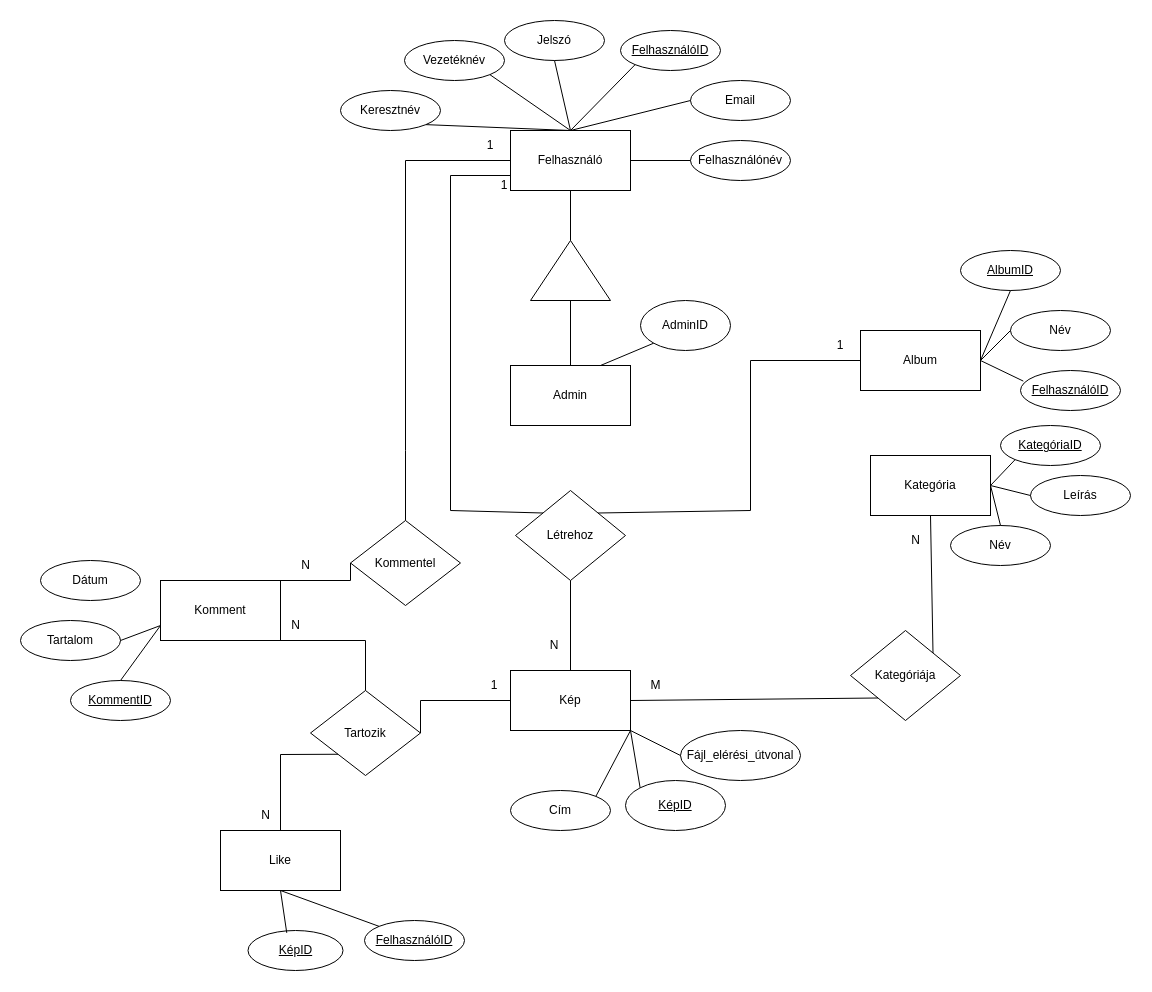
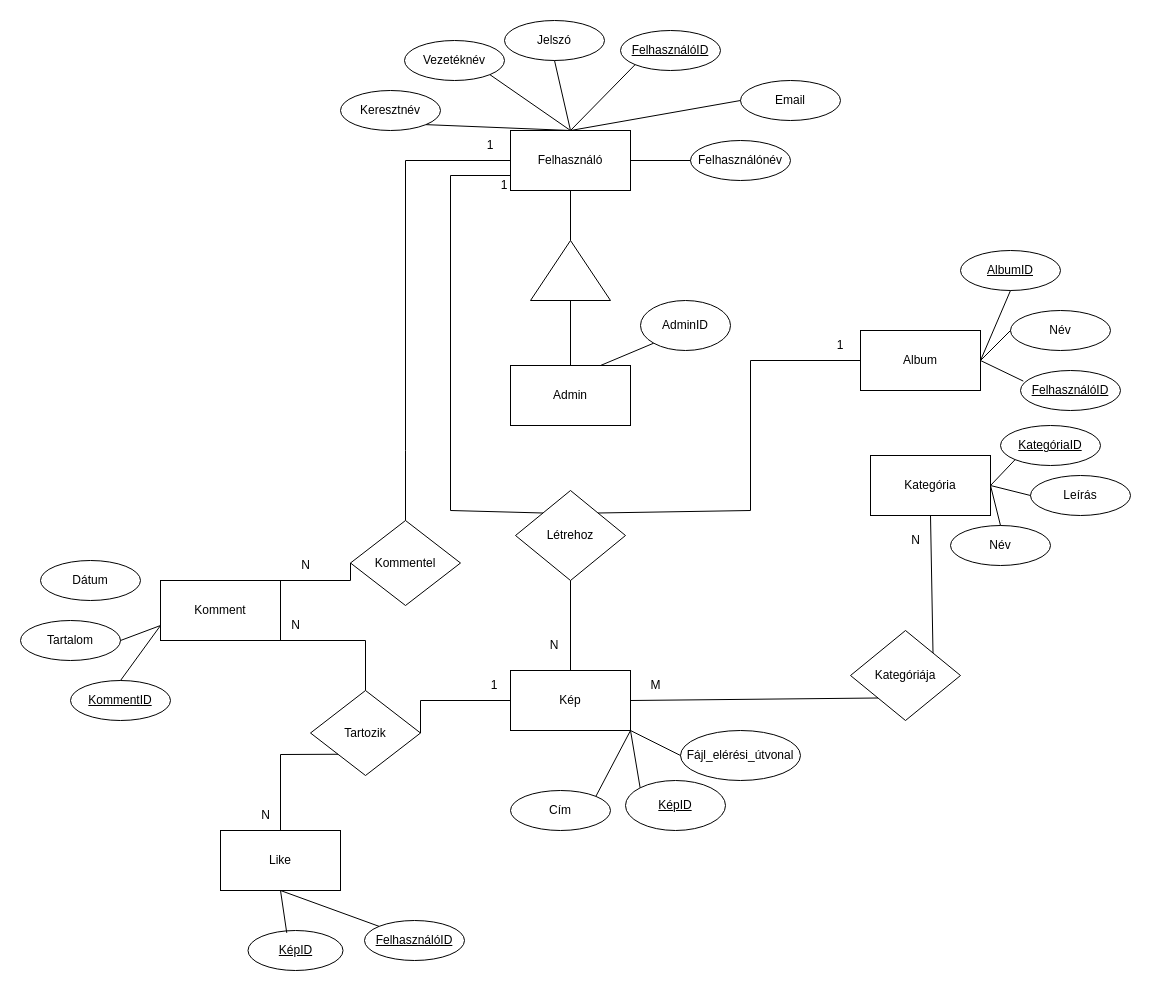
  <mxCell id="0" />
  <mxCell id="1" parent="0" />
  <mxCell id="2" value="Felhasználó" style="rounded=0;whiteSpace=wrap;html=1;" vertex="1" parent="1"><mxGeometry x="510" y="130" width="120" height="60" as="geometry" /></mxCell>
  <mxCell id="3" value="Kép" style="rounded=0;whiteSpace=wrap;html=1;" vertex="1" parent="1"><mxGeometry x="510" y="670" width="120" height="60" as="geometry" /></mxCell>
  <mxCell id="4" value="Kategória" style="rounded=0;whiteSpace=wrap;html=1;" vertex="1" parent="1"><mxGeometry x="870" y="455" width="120" height="60" as="geometry" /></mxCell>
  <mxCell id="5" value="Komment" style="rounded=0;whiteSpace=wrap;html=1;" vertex="1" parent="1"><mxGeometry x="160" y="580" width="120" height="60" as="geometry" /></mxCell>
  <mxCell id="6" value="&lt;u&gt;FelhasználóID&lt;/u&gt;" style="ellipse;whiteSpace=wrap;html=1;" vertex="1" parent="1"><mxGeometry x="620" y="30" width="100" height="40" as="geometry" /></mxCell>
  <mxCell id="7" value="Felhasználónév" style="ellipse;whiteSpace=wrap;html=1;" vertex="1" parent="1"><mxGeometry x="690" y="140" width="100" height="40" as="geometry" /></mxCell>
  <mxCell id="8" value="Jelszó" style="ellipse;whiteSpace=wrap;html=1;" vertex="1" parent="1"><mxGeometry x="504" y="20" width="100" height="40" as="geometry" /></mxCell>
  <mxCell id="9" value="&lt;u&gt;KépID&lt;/u&gt;" style="ellipse;whiteSpace=wrap;html=1;" vertex="1" parent="1"><mxGeometry x="625" y="780" width="100" height="50" as="geometry" /></mxCell>
  <mxCell id="10" value="Cím" style="ellipse;whiteSpace=wrap;html=1;" vertex="1" parent="1"><mxGeometry x="510" y="790" width="100" height="40" as="geometry" /></mxCell>
  <mxCell id="11" value="Fájl_elérési_útvonal" style="ellipse;whiteSpace=wrap;html=1;" vertex="1" parent="1"><mxGeometry x="680" y="730" width="120" height="50" as="geometry" /></mxCell>
  <mxCell id="12" value="&lt;u&gt;KategóriaID&lt;/u&gt;" style="ellipse;whiteSpace=wrap;html=1;" vertex="1" parent="1"><mxGeometry x="1000" y="425" width="100" height="40" as="geometry" /></mxCell>
  <mxCell id="13" value="Név" style="ellipse;whiteSpace=wrap;html=1;" vertex="1" parent="1"><mxGeometry x="950" y="525" width="100" height="40" as="geometry" /></mxCell>
  <mxCell id="14" value="Leírás" style="ellipse;whiteSpace=wrap;html=1;" vertex="1" parent="1"><mxGeometry x="1030" y="475" width="100" height="40" as="geometry" /></mxCell>
  <mxCell id="15" value="&lt;u&gt;KommentID&lt;/u&gt;" style="ellipse;whiteSpace=wrap;html=1;" vertex="1" parent="1"><mxGeometry x="70" y="680" width="100" height="40" as="geometry" /></mxCell>
  <mxCell id="16" value="Tartalom" style="ellipse;whiteSpace=wrap;html=1;" vertex="1" parent="1"><mxGeometry x="20" y="620" width="100" height="40" as="geometry" /></mxCell>
  <mxCell id="17" value="Dátum" style="ellipse;whiteSpace=wrap;html=1;" vertex="1" parent="1"><mxGeometry x="40" y="560" width="100" height="40" as="geometry" /></mxCell>
  <mxCell id="18" value="Létrehoz" style="rhombus;whiteSpace=wrap;html=1;" vertex="1" parent="1"><mxGeometry x="515" y="490" width="110" height="90" as="geometry" /></mxCell>
  <mxCell id="19" value="Vezetéknév" style="ellipse;whiteSpace=wrap;html=1;" vertex="1" parent="1"><mxGeometry x="404" y="40" width="100" height="40" as="geometry" /></mxCell>
  <mxCell id="20" value="Keresztnév" style="ellipse;whiteSpace=wrap;html=1;" vertex="1" parent="1"><mxGeometry x="340" y="90" width="100" height="40" as="geometry" /></mxCell>
- <mxCell id="21" value="Email" style="ellipse;whiteSpace=wrap;html=1;" vertex="1" parent="1"><mxGeometry x="690" y="80" width="100" height="40" as="geometry" /></mxCell>
+ <mxCell id="21" value="Email" style="ellipse;whiteSpace=wrap;html=1;" vertex="1" parent="1"><mxGeometry x="740" y="80" width="100" height="40" as="geometry" /></mxCell>
  <mxCell id="22" value="" style="endArrow=none;html=1;rounded=0;entryX=0.5;entryY=0;entryDx=0;entryDy=0;exitX=1;exitY=1;exitDx=0;exitDy=0;" edge="1" parent="1" source="19" target="2"><mxGeometry width="50" height="50" relative="1" as="geometry"><mxPoint x="495.355" y="84.142" as="sourcePoint" /><mxPoint x="410" y="130" as="targetPoint" /></mxGeometry></mxCell>
  <mxCell id="23" value="" style="endArrow=none;html=1;rounded=0;entryX=0.5;entryY=0;entryDx=0;entryDy=0;exitX=0.5;exitY=1;exitDx=0;exitDy=0;" edge="1" parent="1" source="8" target="2"><mxGeometry width="50" height="50" relative="1" as="geometry"><mxPoint x="407" y="118" as="sourcePoint" /><mxPoint x="440" as="targetPoint" y="160" /></mxGeometry></mxCell>
  <mxCell id="24" value="" style="endArrow=none;html=1;rounded=0;exitX=0;exitY=1;exitDx=0;exitDy=0;entryX=0.5;entryY=0;entryDx=0;entryDy=0;" edge="1" parent="1" source="6" target="2"><mxGeometry width="50" height="50" relative="1" as="geometry"><mxPoint x="564" y="70" as="sourcePoint" /><mxPoint x="570" y="130" as="targetPoint" /></mxGeometry></mxCell>
  <mxCell id="25" value="" style="endArrow=none;html=1;rounded=0;entryX=0.5;entryY=0;entryDx=0;entryDy=0;exitX=0;exitY=0.5;exitDx=0;exitDy=0;" edge="1" parent="1" source="21" target="2"><mxGeometry width="50" height="50" relative="1" as="geometry"><mxPoint x="574" y="80" as="sourcePoint" /><mxPoint x="590" y="150" as="targetPoint" /></mxGeometry></mxCell>
  <mxCell id="26" value="" style="endArrow=none;html=1;rounded=0;entryX=1;entryY=0.5;entryDx=0;entryDy=0;exitX=0;exitY=0.5;exitDx=0;exitDy=0;" edge="1" parent="1" source="7" target="2"><mxGeometry width="50" height="50" relative="1" as="geometry"><mxPoint x="584" y="90" as="sourcePoint" /><mxPoint x="600" as="targetPoint" y="160" /></mxGeometry></mxCell>
  <mxCell id="27" value="" style="endArrow=none;html=1;rounded=0;entryX=1;entryY=0.5;entryDx=0;entryDy=0;exitX=0;exitY=1;exitDx=0;exitDy=0;" edge="1" parent="1" source="12" target="4"><mxGeometry width="50" height="50" relative="1" as="geometry"><mxPoint x="1005" y="459" as="sourcePoint" /><mxPoint x="690" y="355" as="targetPoint" /></mxGeometry></mxCell>
  <mxCell id="28" value="" style="endArrow=none;html=1;rounded=0;exitX=0;exitY=0.5;exitDx=0;exitDy=0;entryX=1;entryY=0.5;entryDx=0;entryDy=0;" edge="1" parent="1" source="14" target="4"><mxGeometry width="50" height="50" relative="1" as="geometry"><mxPoint x="1015" y="469" as="sourcePoint" /><mxPoint x="990" y="485" as="targetPoint" /></mxGeometry></mxCell>
  <mxCell id="29" value="" style="endArrow=none;html=1;rounded=0;entryX=1;entryY=0.5;entryDx=0;entryDy=0;" edge="1" parent="1" target="4"><mxGeometry width="50" height="50" relative="1" as="geometry"><mxPoint x="1000" y="525" as="sourcePoint" /><mxPoint x="1007" y="505" as="targetPoint" /></mxGeometry></mxCell>
  <mxCell id="30" value="" style="endArrow=none;html=1;rounded=0;entryX=1;entryY=1;entryDx=0;entryDy=0;exitX=0;exitY=0;exitDx=0;exitDy=0;" edge="1" parent="1" source="9" target="3"><mxGeometry width="50" height="50" relative="1" as="geometry"><mxPoint x="1035" y="489" as="sourcePoint" /><mxPoint x="1017" y="515" as="targetPoint" /></mxGeometry></mxCell>
  <mxCell id="31" value="" style="endArrow=none;html=1;rounded=0;exitX=1;exitY=0;exitDx=0;exitDy=0;entryX=1;entryY=1;entryDx=0;entryDy=0;" edge="1" parent="1" source="10" target="3"><mxGeometry width="50" height="50" relative="1" as="geometry"><mxPoint x="695" y="747" as="sourcePoint" /><mxPoint x="660" y="715" as="targetPoint" /></mxGeometry></mxCell>
  <mxCell id="32" value="" style="endArrow=none;html=1;rounded=0;entryX=1;entryY=1;entryDx=0;entryDy=0;exitX=0;exitY=0.5;exitDx=0;exitDy=0;" edge="1" parent="1" source="11" target="3"><mxGeometry width="50" height="50" relative="1" as="geometry"><mxPoint x="705" y="757" as="sourcePoint" /><mxPoint x="680" y="735" as="targetPoint" /></mxGeometry></mxCell>
  <mxCell id="33" value="" style="endArrow=none;html=1;rounded=0;entryX=0;entryY=0.75;entryDx=0;entryDy=0;exitX=1;exitY=0.5;exitDx=0;exitDy=0;" edge="1" parent="1" source="16" target="5"><mxGeometry width="50" height="50" relative="1" as="geometry"><mxPoint x="180" y="390" as="sourcePoint" /><mxPoint x="230" y="430" as="targetPoint" /></mxGeometry></mxCell>
  <mxCell id="34" value="" style="endArrow=none;html=1;rounded=0;entryX=0;entryY=0.75;entryDx=0;entryDy=0;exitX=0.5;exitY=0;exitDx=0;exitDy=0;" edge="1" parent="1" source="15" target="5"><mxGeometry width="50" height="50" relative="1" as="geometry"><mxPoint x="190" y="400" as="sourcePoint" /><mxPoint x="240" y="440" as="targetPoint" /></mxGeometry></mxCell>
  <mxCell id="35" value="Kategóriája" style="rhombus;whiteSpace=wrap;html=1;" vertex="1" parent="1"><mxGeometry x="850" y="630" width="110" height="90" as="geometry" /></mxCell>
  <mxCell id="36" value="" style="endArrow=none;html=1;rounded=0;entryX=1;entryY=0.5;entryDx=0;entryDy=0;exitX=0;exitY=1;exitDx=0;exitDy=0;" edge="1" parent="1" source="35" target="3"><mxGeometry width="50" height="50" relative="1" as="geometry"><mxPoint x="730" y="760" as="sourcePoint" /><mxPoint x="670" y="725" as="targetPoint" /></mxGeometry></mxCell>
  <mxCell id="37" value="" style="endArrow=none;html=1;rounded=0;entryX=1;entryY=0;entryDx=0;entryDy=0;exitX=0.5;exitY=1;exitDx=0;exitDy=0;" edge="1" parent="1" source="4" target="35"><mxGeometry width="50" height="50" relative="1" as="geometry"><mxPoint x="930" y="525" as="sourcePoint" /><mxPoint x="690" y="745" as="targetPoint" /></mxGeometry></mxCell>
  <mxCell id="38" value="" style="endArrow=none;html=1;rounded=0;entryX=0;entryY=0;entryDx=0;entryDy=0;exitX=0;exitY=0.75;exitDx=0;exitDy=0;" edge="1" parent="1" source="2" target="18"><mxGeometry width="50" height="50" relative="1" as="geometry"><mxPoint x="450" y="180" as="sourcePoint" /><mxPoint x="943" y="653" as="targetPoint" /><Array as="points"><mxPoint x="450" y="175" /><mxPoint x="450" y="510" /></Array></mxGeometry></mxCell>
  <mxCell id="39" value="" style="endArrow=none;html=1;rounded=0;entryX=0.5;entryY=1;entryDx=0;entryDy=0;exitX=0.5;exitY=0;exitDx=0;exitDy=0;" edge="1" parent="1" source="3" target="18"><mxGeometry width="50" height="50" relative="1" as="geometry"><mxPoint x="580" y="340" as="sourcePoint" /><mxPoint x="588" y="508" as="targetPoint" /></mxGeometry></mxCell>
  <mxCell id="40" value="N" style="text;html=1;align=center;verticalAlign=middle;whiteSpace=wrap;rounded=0;" vertex="1" parent="1"><mxGeometry x="524" y="630" width="60" height="30" as="geometry" /></mxCell>
  <mxCell id="41" value="N" style="text;html=1;align=center;verticalAlign=middle;resizable=0;points=[];autosize=1;strokeColor=none;fillColor=none;" vertex="1" parent="1"><mxGeometry x="900" y="525" width="30" height="30" as="geometry" /></mxCell>
  <mxCell id="42" value="M" style="text;html=1;align=center;verticalAlign=middle;resizable=0;points=[];autosize=1;strokeColor=none;fillColor=none;" vertex="1" parent="1"><mxGeometry x="640" y="670" width="30" height="30" as="geometry" /></mxCell>
  <mxCell id="43" value="Kommentel" style="rhombus;whiteSpace=wrap;html=1;" vertex="1" parent="1"><mxGeometry x="350" y="520" width="110" height="85" as="geometry" /></mxCell>
  <mxCell id="44" value="" style="endArrow=none;html=1;rounded=0;entryX=0.5;entryY=0;entryDx=0;entryDy=0;exitX=0;exitY=0.5;exitDx=0;exitDy=0;" edge="1" parent="1" source="2" target="43"><mxGeometry width="50" height="50" relative="1" as="geometry"><mxPoint x="510" y="420" as="sourcePoint" /><mxPoint x="510" y="450" as="targetPoint" /><Array as="points"><mxPoint x="405" y="160" /><mxPoint x="405" y="450" /></Array></mxGeometry></mxCell>
  <mxCell id="45" value="" style="endArrow=none;html=1;rounded=0;exitX=1;exitY=0;exitDx=0;exitDy=0;entryX=0;entryY=0.5;entryDx=0;entryDy=0;" edge="1" parent="1" source="5" target="43"><mxGeometry width="50" height="50" relative="1" as="geometry"><mxPoint x="520" y="340" as="sourcePoint" /><mxPoint x="520" y="460" as="targetPoint" /><Array as="points"><mxPoint x="350" y="580" /></Array></mxGeometry></mxCell>
  <mxCell id="46" value="N" style="text;html=1;align=center;verticalAlign=middle;resizable=0;points=[];autosize=1;strokeColor=none;fillColor=none;" vertex="1" parent="1"><mxGeometry x="290" y="550" width="30" height="30" as="geometry" /></mxCell>
  <mxCell id="47" value="Album" style="rounded=0;whiteSpace=wrap;html=1;" vertex="1" parent="1"><mxGeometry x="860" y="330" width="120" height="60" as="geometry" /></mxCell>
  <mxCell id="48" value="&lt;u&gt;AlbumID&lt;/u&gt;" style="ellipse;whiteSpace=wrap;html=1;" vertex="1" parent="1"><mxGeometry x="960" y="250" width="100" height="40" as="geometry" /></mxCell>
  <mxCell id="49" value="Név" style="ellipse;whiteSpace=wrap;html=1;" vertex="1" parent="1"><mxGeometry x="1010" y="310" width="100" height="40" as="geometry" /></mxCell>
  <mxCell id="50" value="" style="endArrow=none;html=1;rounded=0;exitX=1;exitY=0;exitDx=0;exitDy=0;entryX=0;entryY=0.5;entryDx=0;entryDy=0;" edge="1" parent="1" source="18" target="47"><mxGeometry width="50" height="50" relative="1" as="geometry"><mxPoint x="762.5" y="382.5" as="sourcePoint" /><mxPoint x="870" y="348" as="targetPoint" /><Array as="points"><mxPoint x="750" y="510" /><mxPoint x="750" y="360" /></Array></mxGeometry></mxCell>
  <mxCell id="51" value="" style="endArrow=none;html=1;rounded=0;entryX=1;entryY=0.5;entryDx=0;entryDy=0;exitX=0;exitY=0.5;exitDx=0;exitDy=0;" edge="1" parent="1" source="49" target="47"><mxGeometry width="50" height="50" relative="1" as="geometry"><mxPoint x="1025" y="469" as="sourcePoint" /><mxPoint x="1000" y="495" as="targetPoint" /></mxGeometry></mxCell>
  <mxCell id="52" value="" style="endArrow=none;html=1;rounded=0;entryX=1;entryY=0.5;entryDx=0;entryDy=0;exitX=0.5;exitY=1;exitDx=0;exitDy=0;" edge="1" parent="1" source="48" target="47"><mxGeometry width="50" height="50" relative="1" as="geometry"><mxPoint x="1010" y="300" as="sourcePoint" /><mxPoint x="990" y="358" as="targetPoint" /></mxGeometry></mxCell>
  <mxCell id="53" value="Tartozik" style="rhombus;whiteSpace=wrap;html=1;" vertex="1" parent="1"><mxGeometry x="310" y="690" width="110" height="85" as="geometry" /></mxCell>
  <mxCell id="54" value="" style="endArrow=none;html=1;rounded=0;exitX=1;exitY=1;exitDx=0;exitDy=0;entryX=0.5;entryY=0;entryDx=0;entryDy=0;" edge="1" parent="1" source="5" target="53"><mxGeometry width="50" height="50" relative="1" as="geometry"><mxPoint x="290" y="590" as="sourcePoint" /><mxPoint x="360" y="573" as="targetPoint" /><Array as="points"><mxPoint x="365" y="640" /></Array></mxGeometry></mxCell>
  <mxCell id="55" value="" style="endArrow=none;html=1;rounded=0;exitX=0;exitY=0.5;exitDx=0;exitDy=0;entryX=1;entryY=0.5;entryDx=0;entryDy=0;" edge="1" parent="1" source="3" target="53"><mxGeometry width="50" height="50" relative="1" as="geometry"><mxPoint x="290" y="650" as="sourcePoint" /><mxPoint x="375" y="700" as="targetPoint" /><Array as="points"><mxPoint x="420" y="700" /></Array></mxGeometry></mxCell>
  <mxCell id="56" value="1" style="text;html=1;align=center;verticalAlign=middle;whiteSpace=wrap;rounded=0;" vertex="1" parent="1"><mxGeometry x="464" y="670" width="60" height="30" as="geometry" /></mxCell>
  <mxCell id="57" value="N" style="text;html=1;align=center;verticalAlign=middle;resizable=0;points=[];autosize=1;strokeColor=none;fillColor=none;" vertex="1" parent="1"><mxGeometry x="280" y="610" width="30" height="30" as="geometry" /></mxCell>
  <mxCell id="58" value="Like" style="rounded=0;whiteSpace=wrap;html=1;" vertex="1" parent="1"><mxGeometry x="220" y="830" width="120" height="60" as="geometry" /></mxCell>
  <mxCell id="59" value="" style="endArrow=none;html=1;rounded=0;exitX=0.5;exitY=0;exitDx=0;exitDy=0;entryX=0;entryY=1;entryDx=0;entryDy=0;" edge="1" parent="1" source="58" target="53"><mxGeometry width="50" height="50" relative="1" as="geometry"><mxPoint x="520" y="710" as="sourcePoint" /><mxPoint x="430" y="743" as="targetPoint" /><Array as="points"><mxPoint x="280" y="754" /></Array></mxGeometry></mxCell>
  <mxCell id="60" value="&lt;u&gt;KépID&lt;/u&gt;" style="ellipse;whiteSpace=wrap;html=1;" vertex="1" parent="1"><mxGeometry x="247.5" y="930" width="95" height="40" as="geometry" /></mxCell>
  <mxCell id="61" value="&lt;u&gt;FelhasználóID&lt;/u&gt;" style="ellipse;whiteSpace=wrap;html=1;" vertex="1" parent="1"><mxGeometry x="364" y="920" width="100" height="40" as="geometry" /></mxCell>
  <mxCell id="62" value="" style="endArrow=none;html=1;rounded=0;entryX=0.5;entryY=1;entryDx=0;entryDy=0;exitX=0.408;exitY=0.059;exitDx=0;exitDy=0;exitPerimeter=0;" edge="1" parent="1" source="60" target="58"><mxGeometry width="50" height="50" relative="1" as="geometry"><mxPoint x="130" y="690" as="sourcePoint" /><mxPoint x="170" y="635" as="targetPoint" /></mxGeometry></mxCell>
  <mxCell id="63" value="" style="endArrow=none;html=1;rounded=0;entryX=0.5;entryY=1;entryDx=0;entryDy=0;exitX=0;exitY=0;exitDx=0;exitDy=0;" edge="1" parent="1" source="61" target="58"><mxGeometry width="50" height="50" relative="1" as="geometry"><mxPoint x="296" y="942" as="sourcePoint" /><mxPoint x="290" y="900" as="targetPoint" /></mxGeometry></mxCell>
  <mxCell id="64" value="&lt;u&gt;FelhasználóID&lt;/u&gt;" style="ellipse;whiteSpace=wrap;html=1;" vertex="1" parent="1"><mxGeometry x="1020" y="370" width="100" height="40" as="geometry" /></mxCell>
  <mxCell id="65" value="" style="endArrow=none;html=1;rounded=0;exitX=0.028;exitY=0.265;exitDx=0;exitDy=0;entryX=1;entryY=0.5;entryDx=0;entryDy=0;exitPerimeter=0;" edge="1" parent="1" source="64" target="47"><mxGeometry width="50" height="50" relative="1" as="geometry"><mxPoint x="1020" y="340" as="sourcePoint" /><mxPoint x="960" y="330" as="targetPoint" /></mxGeometry></mxCell>
  <mxCell id="66" value="" style="triangle;whiteSpace=wrap;html=1;rotation=-90;" vertex="1" parent="1"><mxGeometry x="540" y="230" width="60" height="80" as="geometry" /></mxCell>
  <mxCell id="67" value="" style="endArrow=none;html=1;rounded=0;entryX=0.5;entryY=0;entryDx=0;entryDy=0;" edge="1" parent="1" target="68"><mxGeometry width="50" height="50" relative="1" as="geometry"><mxPoint x="570" y="400" as="sourcePoint" /><mxPoint x="570" y="490" as="targetPoint" /></mxGeometry></mxCell>
  <mxCell id="68" value="Admin" style="rounded=0;whiteSpace=wrap;html=1;" vertex="1" parent="1"><mxGeometry x="510" y="365" width="120" height="60" as="geometry" /></mxCell>
  <mxCell id="69" value="" style="endArrow=none;html=1;rounded=0;entryX=0.5;entryY=1;entryDx=0;entryDy=0;exitX=1;exitY=0.5;exitDx=0;exitDy=0;" edge="1" parent="1" source="66" target="2"><mxGeometry width="50" height="50" relative="1" as="geometry"><mxPoint x="505" y="94" as="sourcePoint" /><mxPoint x="580" y="140" as="targetPoint" /></mxGeometry></mxCell>
  <mxCell id="70" value="" style="endArrow=none;html=1;rounded=0;entryX=0.5;entryY=0;entryDx=0;entryDy=0;exitX=0;exitY=0.5;exitDx=0;exitDy=0;" edge="1" parent="1" source="66" target="68"><mxGeometry width="50" height="50" relative="1" as="geometry"><mxPoint x="580" y="250" as="sourcePoint" /><mxPoint x="580" y="200" as="targetPoint" /></mxGeometry></mxCell>
  <mxCell id="71" value="1" style="text;html=1;align=center;verticalAlign=middle;whiteSpace=wrap;rounded=0;" vertex="1" parent="1"><mxGeometry x="460" y="130" width="60" height="30" as="geometry" /></mxCell>
  <mxCell id="72" value="N" style="text;html=1;align=center;verticalAlign=middle;resizable=0;points=[];autosize=1;strokeColor=none;fillColor=none;" vertex="1" parent="1"><mxGeometry x="250" y="800" width="30" height="30" as="geometry" /></mxCell>
  <mxCell id="73" value="1" style="text;html=1;align=center;verticalAlign=middle;whiteSpace=wrap;rounded=0;" vertex="1" parent="1"><mxGeometry x="474" y="170" width="60" height="30" as="geometry" /></mxCell>
  <mxCell id="74" value="1" style="text;html=1;align=center;verticalAlign=middle;whiteSpace=wrap;rounded=0;" vertex="1" parent="1"><mxGeometry x="810" y="330" width="60" height="30" as="geometry" /></mxCell>
  <mxCell id="75" value="AdminID" style="ellipse;whiteSpace=wrap;html=1;" vertex="1" parent="1"><mxGeometry x="640" y="300" width="90" height="50" as="geometry" /></mxCell>
  <mxCell id="76" value="" style="endArrow=none;html=1;rounded=0;entryX=0.75;entryY=0;entryDx=0;entryDy=0;exitX=0;exitY=1;exitDx=0;exitDy=0;" edge="1" parent="1" source="75" target="68"><mxGeometry width="50" height="50" relative="1" as="geometry"><mxPoint x="700" y="170" as="sourcePoint" /><mxPoint x="640" y="170" as="targetPoint" /></mxGeometry></mxCell>
  <mxCell id="77" value="" style="endArrow=none;html=1;rounded=0;exitX=1;exitY=1;exitDx=0;exitDy=0;" edge="1" parent="1" source="20"><mxGeometry width="50" height="50" relative="1" as="geometry"><mxPoint x="499" y="84" as="sourcePoint" /><mxPoint x="570" y="130" as="targetPoint" /></mxGeometry></mxCell>
